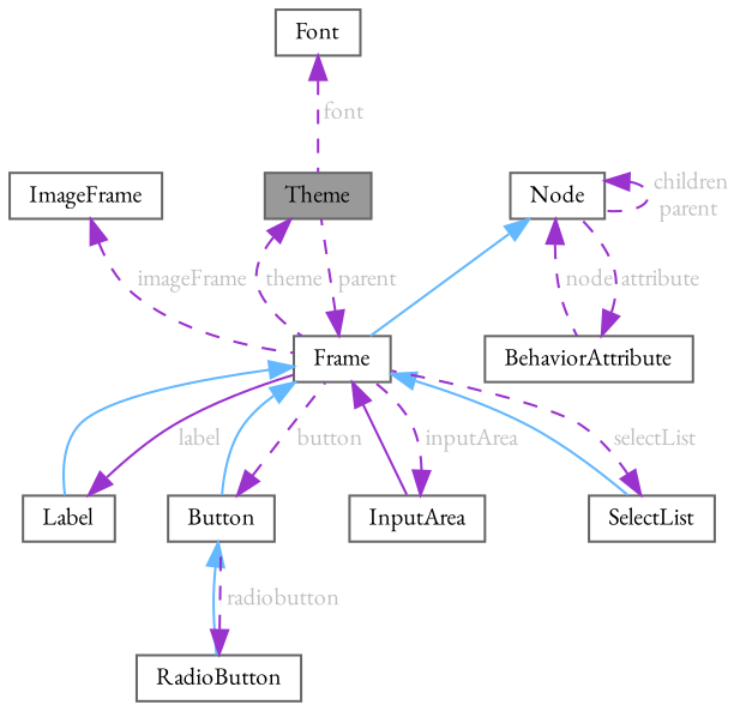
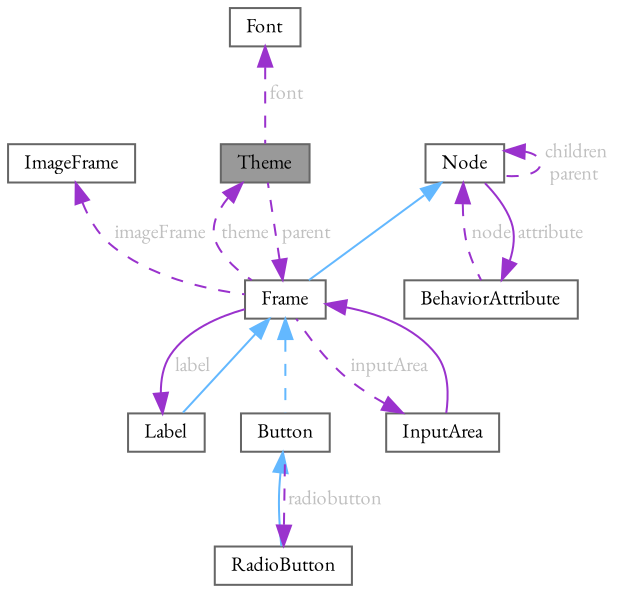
  digraph {
    fontname="EB Garamond"
    node [color=gray40 fillcolor=white fontname="EB Garamond" fontsize=10 shape=box style=filled]
    edge [color=darkorchid3 dir=back fontcolor=grey fontname="EB Garamond" fontsize=10 labelfontname=Helvetica labelfontsize=10 style=dashed]
    n1 [fillcolor=grey60 fontcolor=black height=0.2 label=Theme width=0.4]
    n2 [height=0.2 label=Frame width=0.4]
    n3 [height=0.2 label=Label width=0.4]
    n4 [height=0.2 label=Button width=0.4]
    n5 [height=0.2 label=InputArea width=0.4]
-   n6 [height=0.2 label=SelectList width=0.4]
    n7 [height=0.2 label=Font width=0.4]
    n8 [height=0.2 label=RadioButton width=0.4]
    n9 [height=0.2 label=ImageFrame width=0.4]
    n10 [height=0.2 label="Node" width=0.4]
    n11 [height=0.2 label=BehaviorAttribute width=0.4]
    n1 -> n2 [label=" theme"]
    n2 -> n1 [label=" parent"]
    n2 -> n3 [color=steelblue1 style=solid fontcolor=""]
-   n2 -> n4 [color=steelblue1 style=solid fontcolor=""]
+   n2 -> n4 [color=steelblue1 fontcolor=""]
    n2 -> n5 [style=solid fontcolor=""]
-   n2 -> n6 [color=steelblue1 style=solid fontcolor=""]
    n3 -> n2 [label=" label" style=solid]
-   n4 -> n2 [label=" button"]
    n4 -> n8 [color=steelblue1 style=solid fontcolor=""]
    n5 -> n2 [label=" inputArea"]
-   n6 -> n2 [label=" selectList"]
    n7 -> n1 [label=" font"]
    n8 -> n4 [label=" radiobutton"]
    n9 -> n2 [label=" imageFrame"]
    n10 -> n2 [color=steelblue1 style=solid fontcolor=""]
    n10 -> n10 [label=" children\nparent"]
    n10 -> n11 [label=" node"]
-   n11 -> n10 [label=" attribute"]
+   n11 -> n10 [label=" attribute" style=solid]
  }
